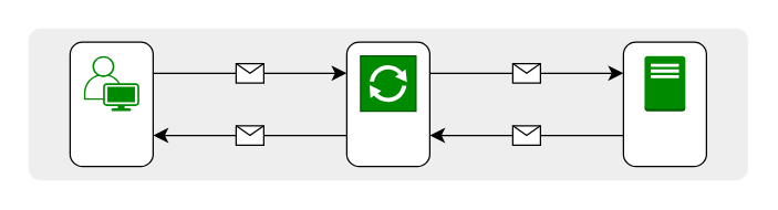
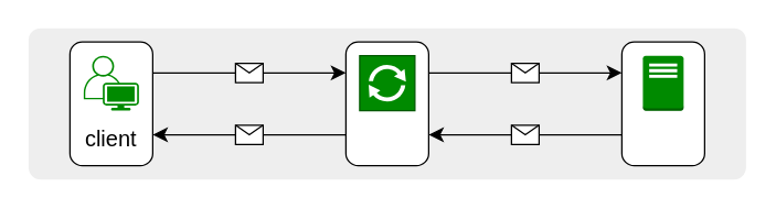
  <mxCell id="0" />
  <mxCell id="1" parent="0" />
  <mxCell id="2" value="" style="rounded=1;whiteSpace=wrap;html=1;fontSize=16;arcSize=8;fillColor=#eeeeee;strokeColor=none;" vertex="1" parent="1"><mxGeometry x="20" y="20" width="520" height="110" as="geometry" /></mxCell>
  <mxCell id="3" value="" style="rounded=1;whiteSpace=wrap;html=1;fontSize=16;" vertex="1" parent="1"><mxGeometry x="450" y="30" width="60" height="90" as="geometry" /></mxCell>
  <mxCell id="4" value="" style="rounded=1;whiteSpace=wrap;html=1;fontSize=16;" vertex="1" parent="1"><mxGeometry x="250" y="30" width="60" height="90" as="geometry" /></mxCell>
  <mxCell id="5" value="" style="rounded=1;whiteSpace=wrap;html=1;fontSize=16;" vertex="1" parent="1"><mxGeometry x="50" y="30" width="60" height="90" as="geometry" /></mxCell>
  <mxCell id="6" value="" style="points=[[0.35,0,0],[0.98,0.51,0],[1,0.71,0],[0.67,1,0],[0,0.795,0],[0,0.65,0]];verticalLabelPosition=bottom;sketch=0;html=1;verticalAlign=top;aspect=fixed;align=center;pointerEvents=1;shape=mxgraph.cisco19.user;fillColor=#008a00;strokeColor=#005700;fontSize=16;fontColor=#ffffff;" vertex="1" parent="1"><mxGeometry x="60" y="40" width="40" height="40" as="geometry" /></mxCell>
  <mxCell id="7" value="" style="outlineConnect=0;dashed=0;verticalLabelPosition=bottom;verticalAlign=top;align=center;html=1;shape=mxgraph.aws3.traditional_server;fillColor=#008a00;fontSize=16;strokeColor=#005700;fontColor=#ffffff;" vertex="1" parent="1"><mxGeometry x="465.24" y="40" width="29.52" height="40" as="geometry" /></mxCell>
  <mxCell id="8" value="" style="pointerEvents=1;shadow=0;dashed=0;html=1;strokeColor=#005700;fillColor=#008a00;labelPosition=center;verticalLabelPosition=bottom;verticalAlign=top;align=center;outlineConnect=0;shape=mxgraph.veeam.2d.proxy;fontSize=16;fontColor=#ffffff;" vertex="1" parent="1"><mxGeometry x="260" y="40" width="40" height="40" as="geometry" /></mxCell>
+ <mxCell id="9" value="client" style="text;html=1;strokeColor=none;fillColor=none;align=center;verticalAlign=middle;whiteSpace=wrap;rounded=0;fontSize=16;" vertex="1" parent="1"><mxGeometry x="60" y="80" width="40" height="40" as="geometry" /></mxCell>
  <mxCell id="10" value="" style="endArrow=classic;html=1;rounded=0;fontSize=12;startSize=8;endSize=8;curved=1;exitX=1;exitY=0.25;exitDx=0;exitDy=0;entryX=0;entryY=0.25;entryDx=0;entryDy=0;" edge="1" parent="1" source="5" target="4"><mxGeometry relative="1" as="geometry"><mxPoint x="130" y="150" as="sourcePoint" /><mxPoint x="230" y="150" as="targetPoint" /></mxGeometry></mxCell>
  <mxCell id="11" value="" style="shape=message;html=1;outlineConnect=0;fontSize=16;" vertex="1" parent="10"><mxGeometry width="20" height="14" relative="1" as="geometry"><mxPoint x="-10" y="-7" as="offset" /></mxGeometry></mxCell>
  <mxCell id="12" value="" style="endArrow=classic;html=1;rounded=0;fontSize=12;startSize=8;endSize=8;curved=1;exitX=1;exitY=0.25;exitDx=0;exitDy=0;entryX=0;entryY=0.25;entryDx=0;entryDy=0;" edge="1" parent="1" source="4" target="3"><mxGeometry relative="1" as="geometry"><mxPoint x="110" y="150" as="sourcePoint" /><mxPoint x="250" y="150" as="targetPoint" /></mxGeometry></mxCell>
  <mxCell id="13" value="" style="shape=message;html=1;outlineConnect=0;fontSize=16;" vertex="1" parent="12"><mxGeometry width="20" height="14" relative="1" as="geometry"><mxPoint x="-10" y="-7" as="offset" /></mxGeometry></mxCell>
  <mxCell id="14" value="" style="endArrow=classic;html=1;rounded=0;fontSize=12;startSize=8;endSize=8;curved=1;exitX=0;exitY=0.75;exitDx=0;exitDy=0;entryX=1;entryY=0.75;entryDx=0;entryDy=0;" edge="1" parent="1" source="3" target="4"><mxGeometry relative="1" as="geometry"><mxPoint x="300" y="190" as="sourcePoint" /><mxPoint x="440" y="190" as="targetPoint" /></mxGeometry></mxCell>
  <mxCell id="15" value="" style="shape=message;html=1;outlineConnect=0;fontSize=16;" vertex="1" parent="14"><mxGeometry width="20" height="14" relative="1" as="geometry"><mxPoint x="-10" y="-7" as="offset" /></mxGeometry></mxCell>
  <mxCell id="16" value="" style="endArrow=classic;html=1;rounded=0;fontSize=12;startSize=8;endSize=8;curved=1;exitX=0;exitY=0.75;exitDx=0;exitDy=0;entryX=1;entryY=0.75;entryDx=0;entryDy=0;" edge="1" parent="1" source="4" target="5"><mxGeometry relative="1" as="geometry"><mxPoint x="460" y="108" as="sourcePoint" /><mxPoint x="320" y="108" as="targetPoint" /></mxGeometry></mxCell>
  <mxCell id="17" value="" style="shape=message;html=1;outlineConnect=0;fontSize=16;" vertex="1" parent="16"><mxGeometry width="20" height="14" relative="1" as="geometry"><mxPoint x="-10" y="-7" as="offset" /></mxGeometry></mxCell>
